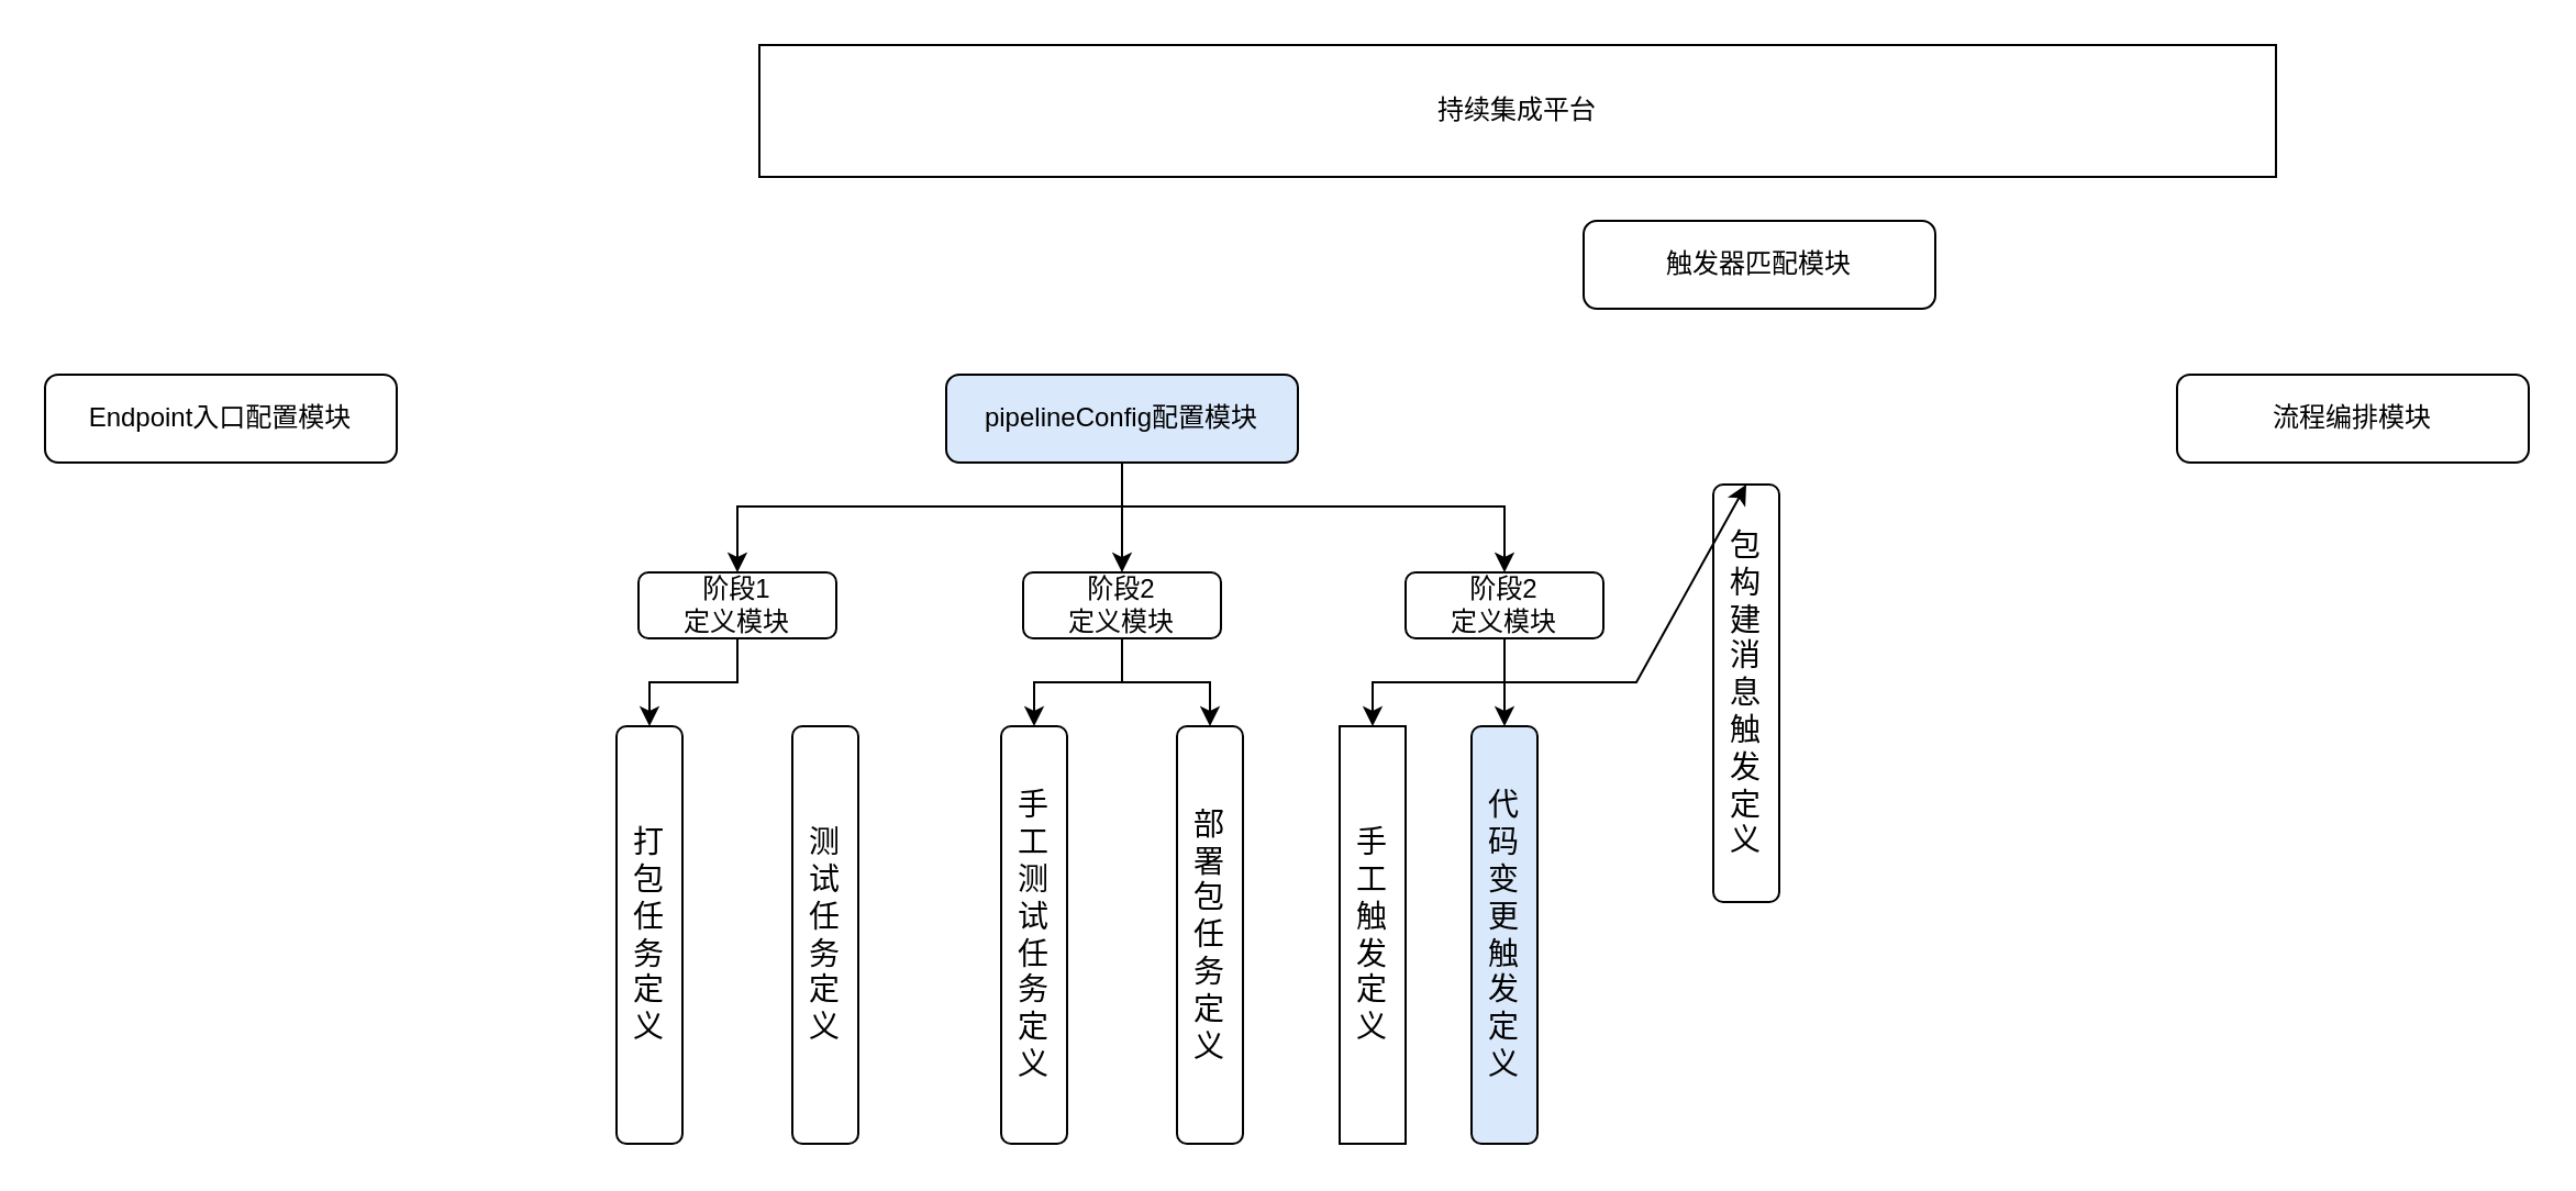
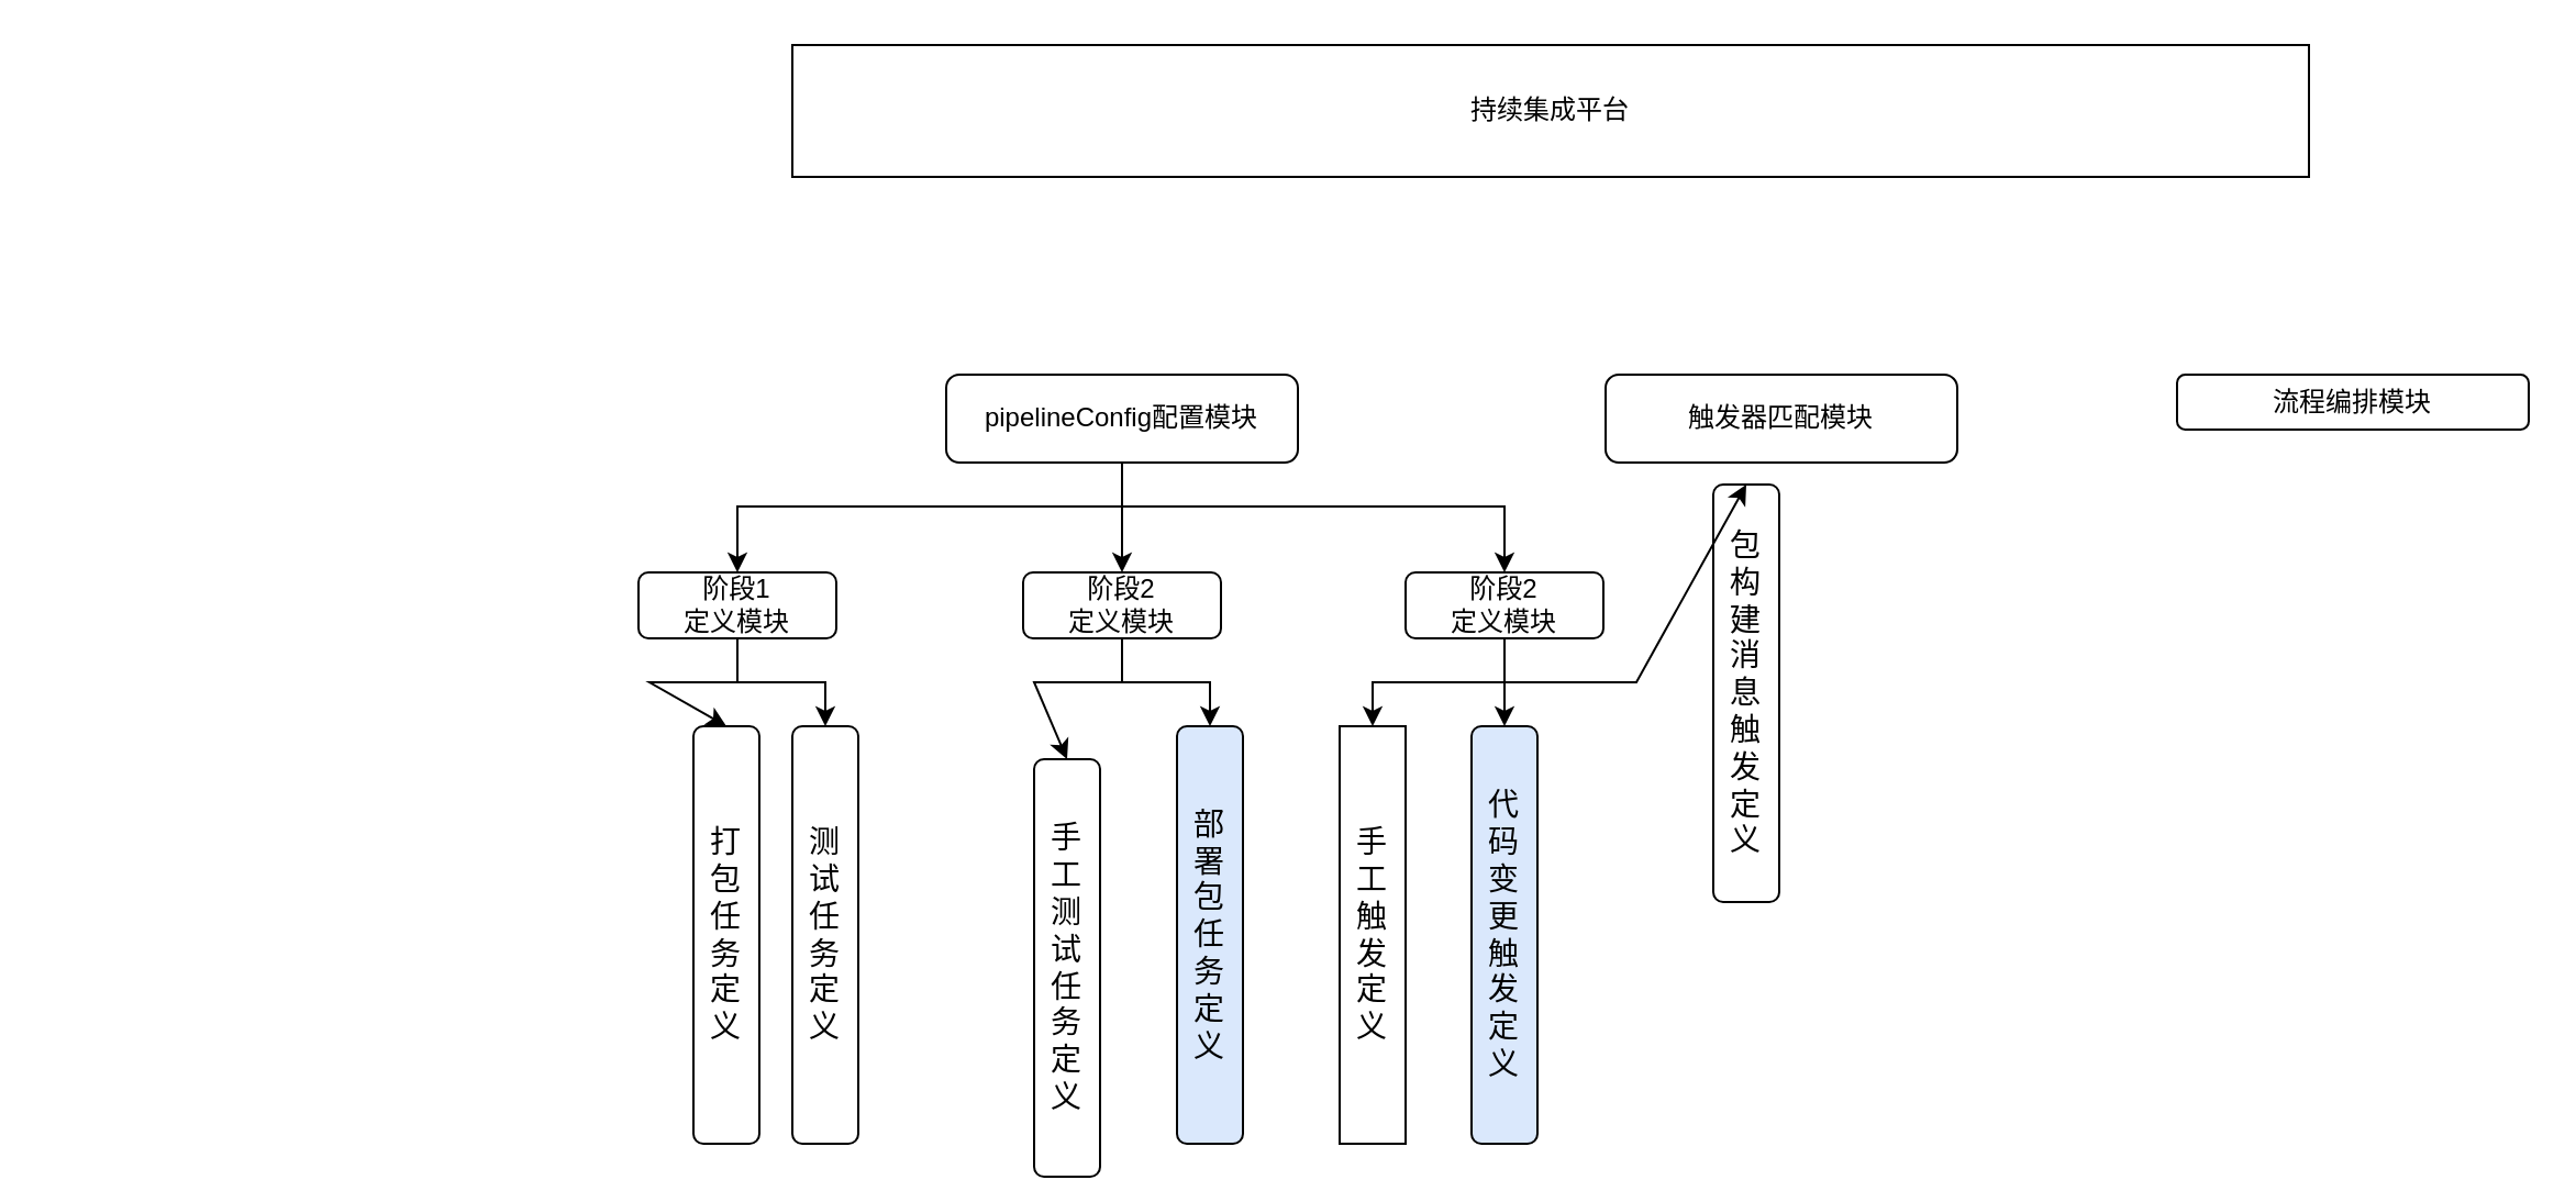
  <mxCell id="0" />
  <mxCell id="1" parent="0" />
- <mxCell id="2" value="持续集成平台" style="rounded=0;whiteSpace=wrap;html=1;" vertex="1" parent="1"><mxGeometry x="345" y="20" width="690" height="60" as="geometry" /></mxCell>
- <mxCell id="3" value="Endpoint入口配置模块" style="rounded=1;whiteSpace=wrap;html=1;" vertex="1" parent="1"><mxGeometry x="20" y="170" width="160" height="40" as="geometry" /></mxCell>
- <mxCell id="4" value="pipelineConfig配置模块" style="rounded=1;whiteSpace=wrap;html=1;fillColor=#dae8fc;" vertex="1" parent="1"><mxGeometry x="430" y="170" width="160" height="40" as="geometry" /></mxCell>
- <mxCell id="5" value="触发器匹配模块" style="rounded=1;whiteSpace=wrap;html=1;" vertex="1" parent="1"><mxGeometry x="720" y="100" width="160" height="40" as="geometry" /></mxCell>
- <mxCell id="6" value="流程编排模块" style="rounded=1;whiteSpace=wrap;html=1;" vertex="1" parent="1"><mxGeometry x="990" y="170" width="160" height="40" as="geometry" /></mxCell>
+ <mxCell id="2" value="持续集成平台" style="rounded=0;whiteSpace=wrap;html=1;" vertex="1" parent="1"><mxGeometry x="360" y="20" width="690" height="60" as="geometry" /></mxCell>
+ <mxCell id="4" value="pipelineConfig配置模块" style="rounded=1;whiteSpace=wrap;html=1;" vertex="1" parent="1"><mxGeometry x="430" y="170" width="160" height="40" as="geometry" /></mxCell>
+ <mxCell id="5" value="触发器匹配模块" style="rounded=1;whiteSpace=wrap;html=1;" vertex="1" parent="1"><mxGeometry x="730" y="170" width="160" height="40" as="geometry" /></mxCell>
+ <mxCell id="6" value="流程编排模块" style="rounded=1;whiteSpace=wrap;html=1;" vertex="1" parent="1"><mxGeometry x="990" y="170" width="160" height="25" as="geometry" /></mxCell>
  <mxCell id="7" value="阶段1&lt;br&gt;定义模块" style="rounded=1;whiteSpace=wrap;html=1;" vertex="1" parent="1"><mxGeometry x="290" y="260" width="90" height="30" as="geometry" /></mxCell>
  <mxCell id="8" value="阶段2&lt;br&gt;定义模块" style="rounded=1;whiteSpace=wrap;html=1;" vertex="1" parent="1"><mxGeometry x="465" y="260" width="90" height="30" as="geometry" /></mxCell>
  <mxCell id="9" value="阶段2&lt;br&gt;定义模块" style="rounded=1;whiteSpace=wrap;html=1;" vertex="1" parent="1"><mxGeometry x="639" y="260" width="90" height="30" as="geometry" /></mxCell>
- <mxCell id="10" value="打&lt;br&gt;包&lt;br&gt;任&lt;br&gt;务&lt;br&gt;定&lt;br&gt;义" style="rounded=1;whiteSpace=wrap;html=1;fontSize=14;" vertex="1" parent="1"><mxGeometry x="280" y="330" width="30" height="190" as="geometry" /></mxCell>
+ <mxCell id="10" value="打&lt;br&gt;包&lt;br&gt;任&lt;br&gt;务&lt;br&gt;定&lt;br&gt;义" style="rounded=1;whiteSpace=wrap;html=1;fontSize=14;" vertex="1" parent="1"><mxGeometry x="315" y="330" width="30" height="190" as="geometry" /></mxCell>
  <mxCell id="11" value="测&lt;br&gt;试&lt;br&gt;任&lt;br&gt;务&lt;br&gt;定&lt;br&gt;义" style="rounded=1;whiteSpace=wrap;html=1;fontSize=14;" vertex="1" parent="1"><mxGeometry x="360" y="330" width="30" height="190" as="geometry" /></mxCell>
+ <mxCell id="12" value="" style="endArrow=classic;html=1;rounded=0;fontSize=14;exitX=0.5;exitY=1;exitDx=0;exitDy=0;entryX=0.5;entryY=0;entryDx=0;entryDy=0;" edge="1" parent="1" source="7" target="11"><mxGeometry width="50" height="50" relative="1" as="geometry"><mxPoint x="330" y="350" as="sourcePoint" /><mxPoint x="380" y="300" as="targetPoint" /><Array as="points"><mxPoint x="335" y="310" /><mxPoint x="375" y="310" /></Array></mxGeometry></mxCell>
  <mxCell id="13" value="" style="endArrow=classic;html=1;rounded=0;fontSize=14;entryX=0.5;entryY=0;entryDx=0;entryDy=0;exitX=0.5;exitY=1;exitDx=0;exitDy=0;" edge="1" parent="1" source="7" target="10"><mxGeometry width="50" height="50" relative="1" as="geometry"><mxPoint x="250" y="300" as="sourcePoint" /><mxPoint y="300" as="targetPoint" x="270" /><Array as="points"><mxPoint x="335" y="310" /><mxPoint x="295" y="310" /></Array></mxGeometry></mxCell>
- <mxCell id="14" value="手&lt;br&gt;工&lt;br&gt;测&lt;br&gt;试&lt;br&gt;任&lt;br&gt;务&lt;br&gt;定&lt;br&gt;义" style="rounded=1;whiteSpace=wrap;html=1;fontSize=14;" vertex="1" parent="1"><mxGeometry x="455" y="330" width="30" height="190" as="geometry" /></mxCell>
- <mxCell id="15" value="部&lt;br&gt;署&lt;br&gt;包&lt;br&gt;任&lt;br&gt;务&lt;br&gt;定&lt;br&gt;义" style="rounded=1;whiteSpace=wrap;html=1;fontSize=14;" vertex="1" parent="1"><mxGeometry x="535" y="330" width="30" height="190" as="geometry" /></mxCell>
+ <mxCell id="14" value="手&lt;br&gt;工&lt;br&gt;测&lt;br&gt;试&lt;br&gt;任&lt;br&gt;务&lt;br&gt;定&lt;br&gt;义" style="rounded=1;whiteSpace=wrap;html=1;fontSize=14;" vertex="1" parent="1"><mxGeometry x="470" y="345" width="30" height="190" as="geometry" /></mxCell>
+ <mxCell id="15" value="部&lt;br&gt;署&lt;br&gt;包&lt;br&gt;任&lt;br&gt;务&lt;br&gt;定&lt;br&gt;义" style="rounded=1;whiteSpace=wrap;html=1;fontSize=14;fillColor=#dae8fc;" vertex="1" parent="1"><mxGeometry x="535" y="330" width="30" height="190" as="geometry" /></mxCell>
  <mxCell id="16" value="" style="endArrow=classic;html=1;rounded=0;fontSize=14;entryX=0.5;entryY=0;entryDx=0;entryDy=0;exitX=0.5;exitY=1;exitDx=0;exitDy=0;" edge="1" parent="1" target="14"><mxGeometry width="50" height="50" relative="1" as="geometry"><mxPoint x="510" y="290" as="sourcePoint" /><mxPoint x="445" y="300" as="targetPoint" /><Array as="points"><mxPoint x="510" y="310" /><mxPoint x="470" y="310" /></Array></mxGeometry></mxCell>
  <mxCell id="17" value="" style="endArrow=classic;html=1;rounded=0;fontSize=14;exitX=0.5;exitY=1;exitDx=0;exitDy=0;entryX=0.5;entryY=0;entryDx=0;entryDy=0;" edge="1" parent="1"><mxGeometry width="50" height="50" relative="1" as="geometry"><mxPoint x="510" y="290" as="sourcePoint" /><mxPoint x="550" y="330" as="targetPoint" /><Array as="points"><mxPoint x="510" y="310" /><mxPoint x="550" y="310" /></Array></mxGeometry></mxCell>
  <mxCell id="18" value="手&lt;br&gt;工&lt;br&gt;触&lt;br&gt;发&lt;br&gt;定&lt;br&gt;义" style="whiteSpace=wrap;html=1;fontSize=14;rounded=0;" vertex="1" parent="1"><mxGeometry x="609" y="330" width="30" height="190" as="geometry" /></mxCell>
  <mxCell id="19" value="包&lt;br&gt;构&lt;br&gt;建&lt;br&gt;消&lt;br&gt;息&lt;br&gt;触&lt;br&gt;发&lt;br&gt;定&lt;br&gt;义" style="rounded=1;whiteSpace=wrap;html=1;fontSize=14;" vertex="1" parent="1"><mxGeometry x="779" y="220" width="30" height="190" as="geometry" /></mxCell>
  <mxCell id="20" value="" style="endArrow=classic;html=1;rounded=0;fontSize=14;entryX=0.5;entryY=0;entryDx=0;entryDy=0;exitX=0.5;exitY=1;exitDx=0;exitDy=0;" edge="1" parent="1" target="18"><mxGeometry width="50" height="50" relative="1" as="geometry"><mxPoint x="684" y="290" as="sourcePoint" /><mxPoint x="619" y="300" as="targetPoint" /><Array as="points"><mxPoint x="684" y="310" /><mxPoint x="624" y="310" /></Array></mxGeometry></mxCell>
  <mxCell id="21" value="" style="endArrow=classic;html=1;rounded=0;fontSize=14;exitX=0.5;exitY=1;exitDx=0;exitDy=0;entryX=0.5;entryY=0;entryDx=0;entryDy=0;" edge="1" parent="1" target="19"><mxGeometry width="50" height="50" relative="1" as="geometry"><mxPoint x="684" y="290" as="sourcePoint" /><mxPoint x="724" y="330" as="targetPoint" /><Array as="points"><mxPoint x="684" y="310" /><mxPoint x="744" y="310" /></Array></mxGeometry></mxCell>
  <mxCell id="22" value="代&lt;br&gt;码&lt;br&gt;变&lt;br&gt;更&lt;br&gt;触&lt;br&gt;发&lt;br&gt;定&lt;br&gt;义" style="rounded=1;whiteSpace=wrap;html=1;fontSize=14;fillColor=#dae8fc;" vertex="1" parent="1"><mxGeometry x="669" y="330" width="30" height="190" as="geometry" /></mxCell>
  <mxCell id="23" value="" style="endArrow=classic;html=1;rounded=0;fontSize=14;entryX=0.5;entryY=0;entryDx=0;entryDy=0;exitX=0.5;exitY=1;exitDx=0;exitDy=0;" edge="1" parent="1" source="9" target="22"><mxGeometry width="50" height="50" relative="1" as="geometry"><mxPoint x="684" y="310" as="sourcePoint" /><mxPoint x="830" y="290" as="targetPoint" /></mxGeometry></mxCell>
  <mxCell id="24" value="" style="endArrow=classic;html=1;rounded=0;fontSize=14;entryX=0.5;entryY=0;entryDx=0;entryDy=0;exitX=0.5;exitY=1;exitDx=0;exitDy=0;" edge="1" parent="1" target="7"><mxGeometry width="50" height="50" relative="1" as="geometry"><mxPoint x="510" y="210" as="sourcePoint" /><mxPoint x="450" y="250" as="targetPoint" /><Array as="points"><mxPoint x="510" y="230" /><mxPoint x="450" y="230" /><mxPoint x="335" y="230" /></Array></mxGeometry></mxCell>
  <mxCell id="25" value="" style="endArrow=classic;html=1;rounded=0;fontSize=14;exitX=0.5;exitY=1;exitDx=0;exitDy=0;entryX=0.5;entryY=0;entryDx=0;entryDy=0;" edge="1" parent="1" target="9"><mxGeometry width="50" height="50" relative="1" as="geometry"><mxPoint x="510" y="210" as="sourcePoint" /><mxPoint x="570" y="250" as="targetPoint" /><Array as="points"><mxPoint x="510" y="230" /><mxPoint x="684" y="230" /></Array></mxGeometry></mxCell>
  <mxCell id="26" value="" style="endArrow=classic;html=1;rounded=0;fontSize=14;entryX=0.5;entryY=0;entryDx=0;entryDy=0;exitX=0.5;exitY=1;exitDx=0;exitDy=0;" edge="1" parent="1" target="8"><mxGeometry width="50" height="50" relative="1" as="geometry"><mxPoint x="510" y="210" as="sourcePoint" /><mxPoint x="510" y="250" as="targetPoint" /></mxGeometry></mxCell>
